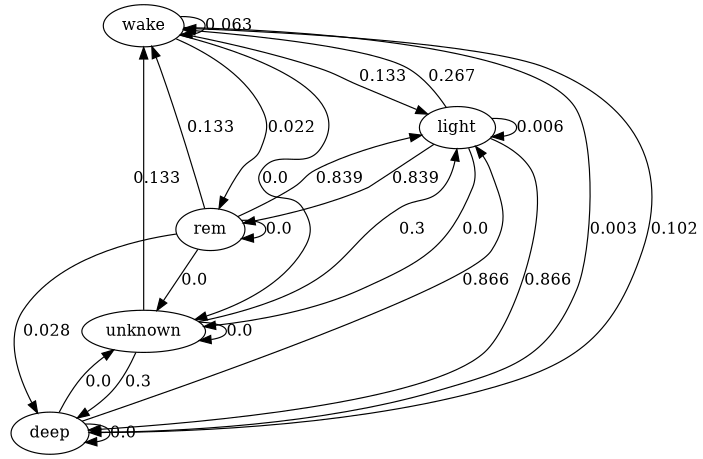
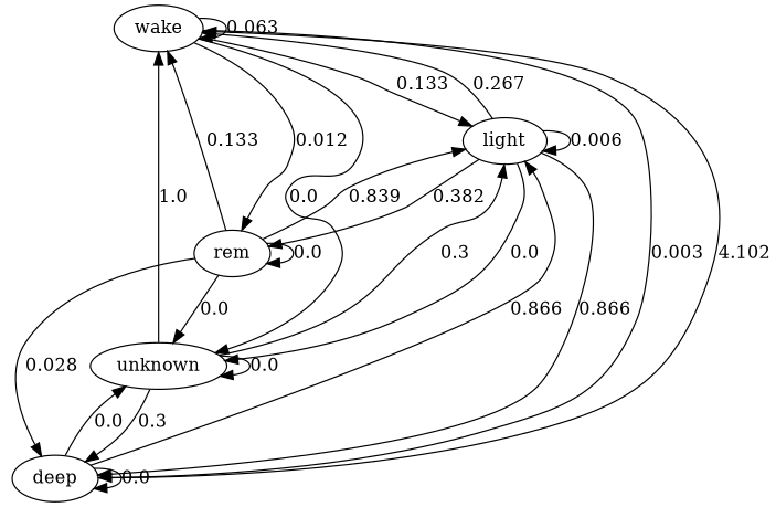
  digraph {
    edge [weight=0.0]
    wake
    light
    rem
    deep
    unknown
    wake -> wake [label=0.063 weight=0.063]
    wake -> light [label=0.133 weight=0.912]
-   wake -> rem [label=0.022 weight=0.022]
+   wake -> rem [label=0.012 weight=0.022]
    wake -> deep [label=0.003 weight=0.003]
    wake -> unknown [label=0.0]
    light -> wake [label=0.267 weight=0.267]
    light -> light [label=0.006 weight=0.006]
-   light -> rem [label=0.839 weight=0.382]
+   light -> rem [label=0.382 weight=0.382]
    light -> deep [label=0.866 weight=0.345]
    light -> unknown [label=0.0]
    rem -> wake [label=0.133 weight=0.133]
    rem -> light [label=0.839 weight=0.839]
    rem -> rem [label=0.0]
    rem -> deep [label=0.028 weight=0.028]
    rem -> unknown [label=0.0]
-   deep -> wake [label=0.102 weight=0.102]
+   deep -> wake [label=4.102 weight=0.102]
    deep -> light [label=0.866 weight=0.866]
    deep -> deep [label=0.0]
    deep -> unknown [label=0.0]
-   unknown -> wake [label=0.133 weight=1.0]
+   unknown -> wake [label=1.0 weight=1.0]
    unknown -> light [label=0.3]
    unknown -> deep [label=0.3]
    unknown -> unknown [label=0.0]
  }
